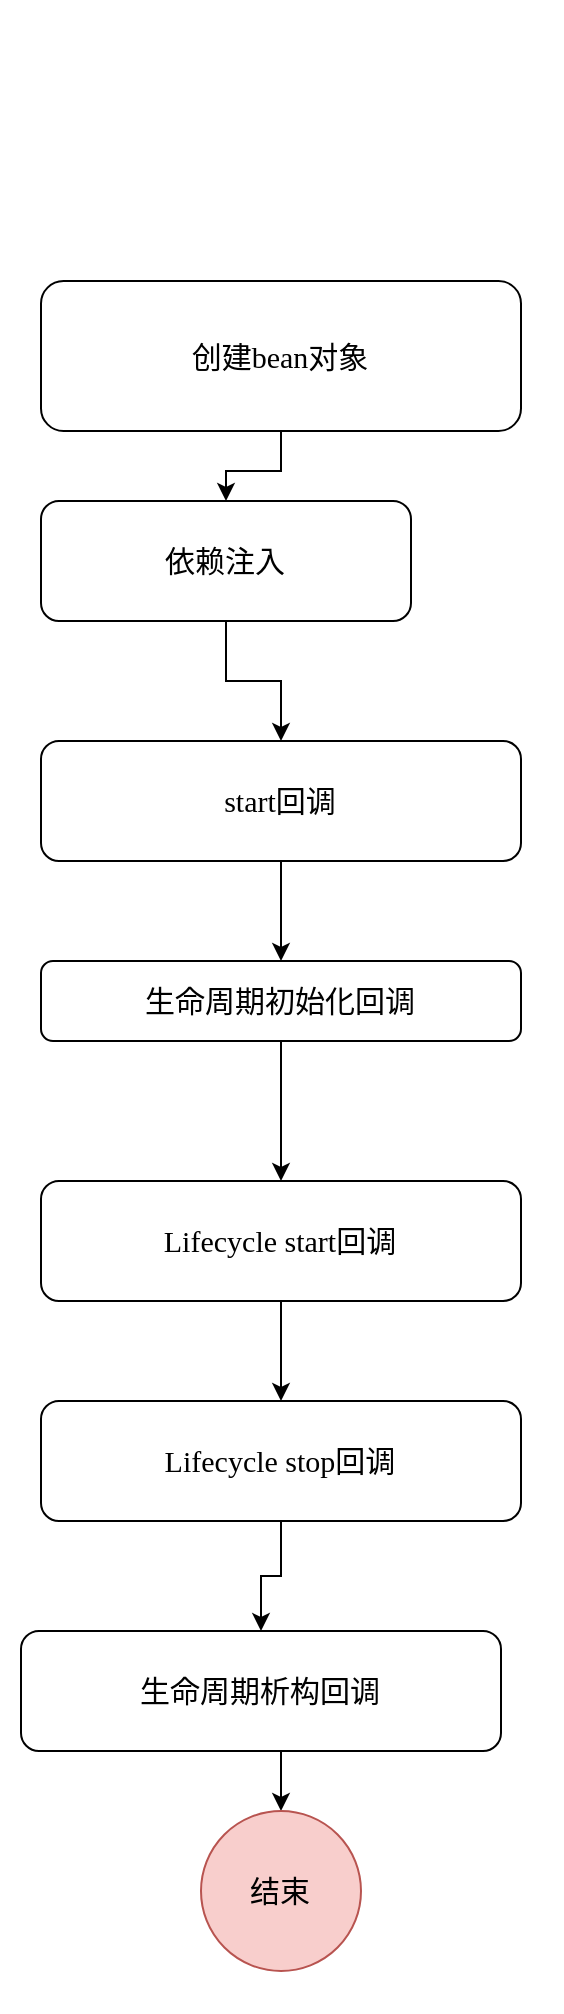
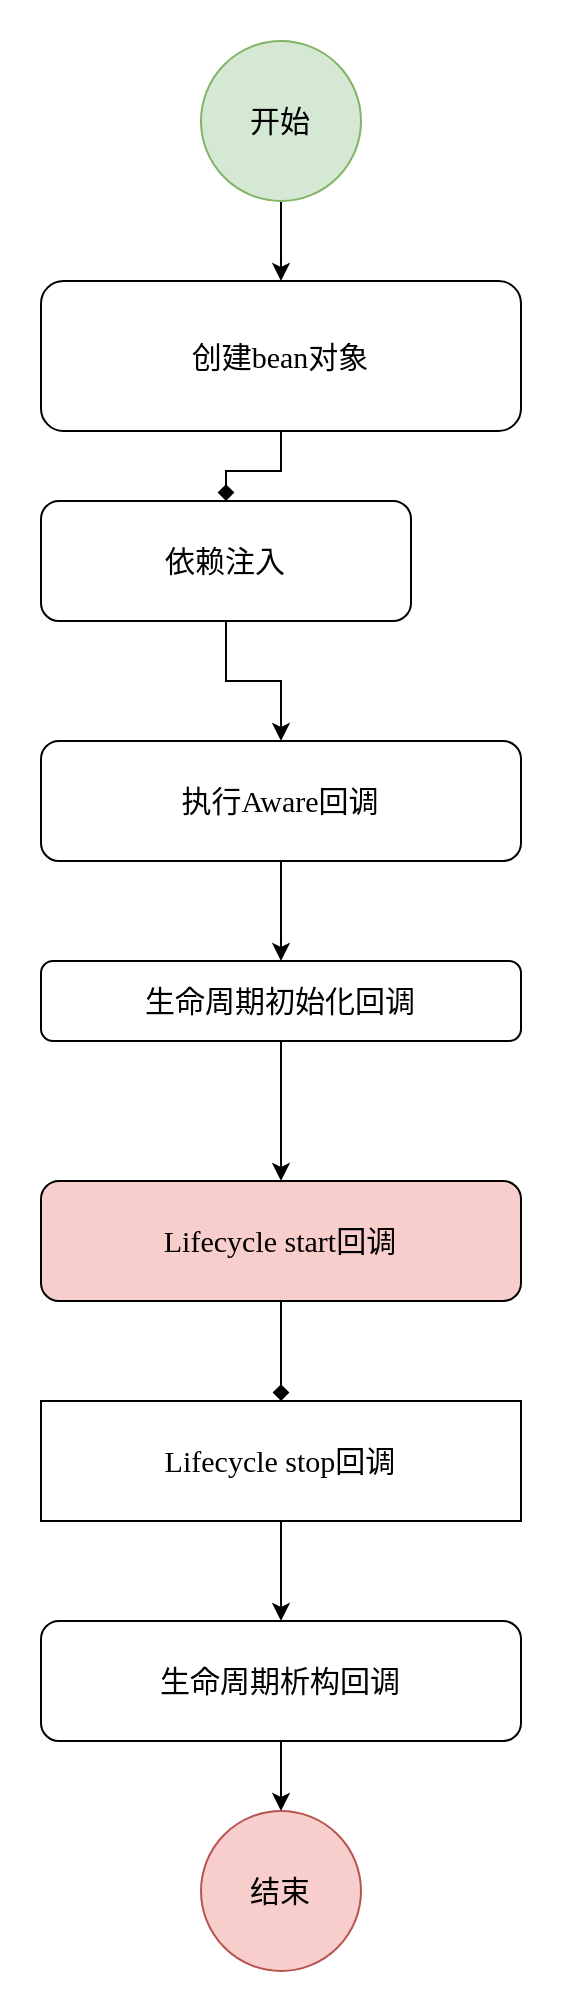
  <mxCell id="0" />
  <mxCell id="1" parent="0" />
- <mxCell id="2" style="edgeStyle=orthogonalEdgeStyle;rounded=0;orthogonalLoop=1;jettySize=auto;html=1;exitX=0.5;exitY=1;exitDx=0;exitDy=0;entryX=0.5;entryY=0;entryDx=0;entryDy=0;" edge="1" parent="1" source="3" target="5"><mxGeometry relative="1" as="geometry" /></mxCell>
+ <mxCell id="2" style="edgeStyle=orthogonalEdgeStyle;rounded=0;orthogonalLoop=1;jettySize=auto;html=1;exitX=0.5;exitY=1;exitDx=0;exitDy=0;entryX=0.5;entryY=0;entryDx=0;entryDy=0;endArrow=diamond;" edge="1" parent="1" source="3" target="5"><mxGeometry relative="1" as="geometry" /></mxCell>
  <mxCell id="3" value="&lt;font face=&quot;menlo&quot; style=&quot;font-size: 15px&quot;&gt;创建bean对象&lt;/font&gt;" style="rounded=1;whiteSpace=wrap;html=1;fontSize=15;" vertex="1" parent="1"><mxGeometry x="20" y="140" width="240" height="75" as="geometry" /></mxCell>
  <mxCell id="4" style="edgeStyle=orthogonalEdgeStyle;rounded=0;orthogonalLoop=1;jettySize=auto;html=1;exitX=0.5;exitY=1;exitDx=0;exitDy=0;entryX=0.5;entryY=0;entryDx=0;entryDy=0;" edge="1" parent="1" source="5" target="7"><mxGeometry relative="1" as="geometry"><mxPoint x="140" y="364.5" as="targetPoint" /></mxGeometry></mxCell>
  <mxCell id="5" value="&lt;font face=&quot;menlo&quot; style=&quot;font-size: 15px&quot;&gt;依赖注入&lt;/font&gt;" style="rounded=1;whiteSpace=wrap;html=1;fontSize=15;" vertex="1" parent="1"><mxGeometry x="20" y="250" width="185" height="60" as="geometry" /></mxCell>
  <mxCell id="6" style="edgeStyle=orthogonalEdgeStyle;rounded=0;orthogonalLoop=1;jettySize=auto;html=1;exitX=0.5;exitY=1;exitDx=0;exitDy=0;" edge="1" parent="1" source="7" target="9"><mxGeometry relative="1" as="geometry" /></mxCell>
- <mxCell id="7" value="&lt;font face=&quot;menlo&quot;&gt;start回调&lt;/font&gt;" style="rounded=1;whiteSpace=wrap;html=1;fontSize=15;" vertex="1" parent="1"><mxGeometry x="20" y="370" width="240" height="60" as="geometry" /></mxCell>
+ <mxCell id="7" value="&lt;font face=&quot;menlo&quot;&gt;执行Aware回调&lt;/font&gt;" style="rounded=1;whiteSpace=wrap;html=1;fontSize=15;" vertex="1" parent="1"><mxGeometry x="20" y="370" width="240" height="60" as="geometry" /></mxCell>
  <mxCell id="8" style="edgeStyle=orthogonalEdgeStyle;rounded=0;orthogonalLoop=1;jettySize=auto;html=1;exitX=0.5;exitY=1;exitDx=0;exitDy=0;entryX=0.5;entryY=0;entryDx=0;entryDy=0;" edge="1" parent="1" source="9" target="11"><mxGeometry relative="1" as="geometry" /></mxCell>
  <mxCell id="9" value="&lt;font face=&quot;menlo&quot;&gt;生命周期初始化回调&lt;/font&gt;" style="rounded=1;whiteSpace=wrap;html=1;fontSize=15;" vertex="1" parent="1"><mxGeometry x="20" y="480" width="240" height="40" as="geometry" /></mxCell>
- <mxCell id="10" style="edgeStyle=orthogonalEdgeStyle;rounded=0;orthogonalLoop=1;jettySize=auto;html=1;exitX=0.5;exitY=1;exitDx=0;exitDy=0;entryX=0.5;entryY=0;entryDx=0;entryDy=0;" edge="1" parent="1" source="11" target="13"><mxGeometry relative="1" as="geometry" /></mxCell>
- <mxCell id="11" value="&lt;font face=&quot;menlo&quot;&gt;Lifecycle start回调&lt;/font&gt;" style="rounded=1;whiteSpace=wrap;html=1;fontSize=15;" vertex="1" parent="1"><mxGeometry x="20" y="590" width="240" height="60" as="geometry" /></mxCell>
+ <mxCell id="10" style="edgeStyle=orthogonalEdgeStyle;rounded=0;orthogonalLoop=1;jettySize=auto;html=1;exitX=0.5;exitY=1;exitDx=0;exitDy=0;entryX=0.5;entryY=0;entryDx=0;entryDy=0;endArrow=diamond;" edge="1" parent="1" source="11" target="13"><mxGeometry relative="1" as="geometry" /></mxCell>
+ <mxCell id="11" value="&lt;font face=&quot;menlo&quot;&gt;Lifecycle start回调&lt;/font&gt;" style="rounded=1;whiteSpace=wrap;html=1;fontSize=15;fillColor=#f8cecc;" vertex="1" parent="1"><mxGeometry x="20" y="590" width="240" height="60" as="geometry" /></mxCell>
  <mxCell id="12" style="edgeStyle=orthogonalEdgeStyle;rounded=0;orthogonalLoop=1;jettySize=auto;html=1;exitX=0.5;exitY=1;exitDx=0;exitDy=0;entryX=0.5;entryY=0;entryDx=0;entryDy=0;" edge="1" parent="1" source="13" target="15"><mxGeometry relative="1" as="geometry" /></mxCell>
- <mxCell id="13" value="&lt;font face=&quot;menlo&quot;&gt;Lifecycle stop回调&lt;/font&gt;" style="rounded=1;whiteSpace=wrap;html=1;fontSize=15;" vertex="1" parent="1"><mxGeometry x="20" y="700" width="240" height="60" as="geometry" /></mxCell>
+ <mxCell id="13" value="&lt;font face=&quot;menlo&quot;&gt;Lifecycle stop回调&lt;/font&gt;" style="whiteSpace=wrap;html=1;fontSize=15;rounded=0;" vertex="1" parent="1"><mxGeometry x="20" y="700" width="240" height="60" as="geometry" /></mxCell>
  <mxCell id="14" style="edgeStyle=orthogonalEdgeStyle;rounded=0;orthogonalLoop=1;jettySize=auto;html=1;exitX=0.5;exitY=1;exitDx=0;exitDy=0;entryX=0.5;entryY=0;entryDx=0;entryDy=0;" edge="1" parent="1" source="15" target="18"><mxGeometry relative="1" as="geometry" /></mxCell>
- <mxCell id="15" value="&lt;font face=&quot;menlo&quot;&gt;生命周期析构回调&lt;/font&gt;" style="rounded=1;whiteSpace=wrap;html=1;fontSize=15;" vertex="1" parent="1"><mxGeometry x="10" y="815" width="240" height="60" as="geometry" /></mxCell>
+ <mxCell id="15" value="&lt;font face=&quot;menlo&quot;&gt;生命周期析构回调&lt;/font&gt;" style="rounded=1;whiteSpace=wrap;html=1;fontSize=15;" vertex="1" parent="1"><mxGeometry x="20" y="810" width="240" height="60" as="geometry" /></mxCell>
+ <mxCell id="16" style="edgeStyle=orthogonalEdgeStyle;rounded=0;orthogonalLoop=1;jettySize=auto;html=1;exitX=0.5;exitY=1;exitDx=0;exitDy=0;entryX=0.5;entryY=0;entryDx=0;entryDy=0;" edge="1" parent="1" source="17" target="3"><mxGeometry relative="1" as="geometry" /></mxCell>
+ <mxCell id="17" value="&lt;font face=&quot;menlo&quot; style=&quot;font-size: 15px&quot;&gt;开始&lt;/font&gt;" style="ellipse;whiteSpace=wrap;html=1;aspect=fixed;fillColor=#d5e8d4;strokeColor=#82b366;" vertex="1" parent="1"><mxGeometry x="100" y="20" width="80" height="80" as="geometry" /></mxCell>
  <mxCell id="18" value="&lt;font face=&quot;menlo&quot; style=&quot;font-size: 15px&quot;&gt;结束&lt;/font&gt;" style="ellipse;whiteSpace=wrap;html=1;aspect=fixed;fillColor=#f8cecc;strokeColor=#b85450;" vertex="1" parent="1"><mxGeometry x="100" y="905" width="80" height="80" as="geometry" /></mxCell>
